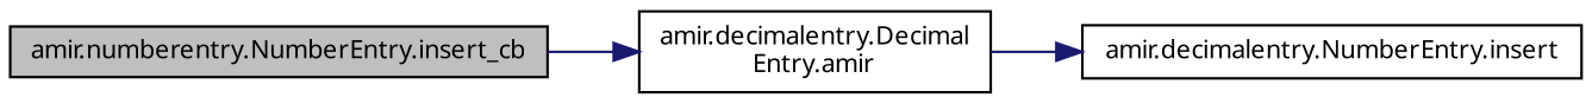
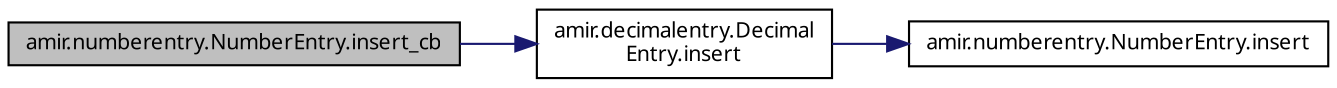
  digraph {
    rankdir=LR
    node [color=black fillcolor=white fontname="FreeSans.ttf" fontsize=10 shape=record style=filled]
    edge [color=midnightblue fontname="FreeSans.ttf" fontsize=10 labelfontname="FreeSans.ttf" labelfontsize=10 style=solid]
    n1 [fillcolor=grey75 fontcolor=black height=0.2 label="amir.numberentry.NumberEntry.insert_cb" width=0.4]
-   n2 [height=0.2 label="amir.decimalentry.Decimal\lEntry.amir" width=0.4]
-   n3 [height=0.2 label="amir.decimalentry.NumberEntry.insert" width=0.4]
+   n2 [height=0.2 label="amir.decimalentry.Decimal\lEntry.insert" width=0.4]
+   n3 [height=0.2 label="amir.numberentry.NumberEntry.insert" width=0.4]
    n1 -> n2
    n2 -> n3
  }
